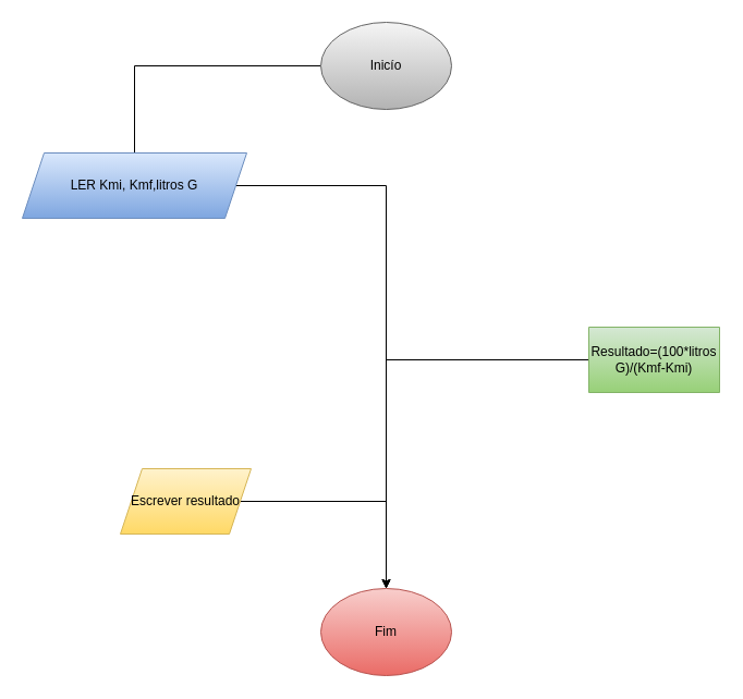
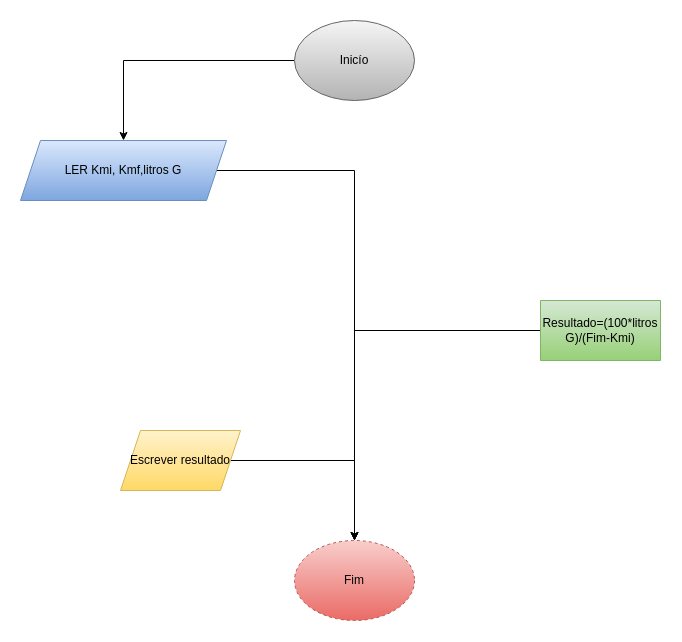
  <mxCell id="0" />
  <mxCell id="1" parent="0" />
- <mxCell id="2" value="" style="edgeStyle=orthogonalEdgeStyle;rounded=0;orthogonalLoop=1;jettySize=auto;html=1;endArrow=none;" edge="1" parent="1" source="3" target="6"><mxGeometry relative="1" as="geometry" /></mxCell>
+ <mxCell id="2" value="" style="edgeStyle=orthogonalEdgeStyle;rounded=0;orthogonalLoop=1;jettySize=auto;html=1;" edge="1" parent="1" source="3" target="6"><mxGeometry relative="1" as="geometry" /></mxCell>
  <mxCell id="3" value="Inicío" style="ellipse;whiteSpace=wrap;html=1;fillColor=#f5f5f5;strokeColor=#666666;gradientColor=#b3b3b3;" vertex="1" parent="1"><mxGeometry x="294" y="20" width="120" height="80" as="geometry" /></mxCell>
- <mxCell id="4" value="Fim" style="ellipse;whiteSpace=wrap;html=1;fillColor=#f8cecc;gradientColor=#ea6b66;strokeColor=#b85450;" vertex="1" parent="1"><mxGeometry x="294" y="540" width="120" height="80" as="geometry" /></mxCell>
+ <mxCell id="4" value="Fim" style="ellipse;whiteSpace=wrap;html=1;fillColor=#f8cecc;gradientColor=#ea6b66;strokeColor=#b85450;dashed=1;" vertex="1" parent="1"><mxGeometry x="294" y="540" width="120" height="80" as="geometry" /></mxCell>
  <mxCell id="5" value="" style="edgeStyle=orthogonalEdgeStyle;rounded=0;orthogonalLoop=1;jettySize=auto;html=1;" edge="1" parent="1" source="6" target="4"><mxGeometry relative="1" as="geometry" /></mxCell>
  <mxCell id="6" value="LER Kmi, Kmf,litros G" style="shape=parallelogram;perimeter=parallelogramPerimeter;whiteSpace=wrap;html=1;fixedSize=1;fillColor=#dae8fc;strokeColor=#6c8ebf;gradientColor=#7ea6e0;" vertex="1" parent="1"><mxGeometry x="20" y="140" width="206" height="60" as="geometry" /></mxCell>
  <mxCell id="7" value="" style="edgeStyle=orthogonalEdgeStyle;rounded=0;orthogonalLoop=1;jettySize=auto;html=1;" edge="1" parent="1" source="8" target="4"><mxGeometry relative="1" as="geometry" /></mxCell>
- <mxCell id="8" value="Resultado=(100*litros G)/(Kmf-Kmi)" style="shape=parallelogram;perimeter=parallelogramPerimeter;whiteSpace=wrap;html=1;fixedSize=1;size=-4;fillColor=#d5e8d4;strokeColor=#82b366;gradientColor=#97d077;" vertex="1" parent="1"><mxGeometry x="540" y="300" width="120" height="60" as="geometry" /></mxCell>
+ <mxCell id="8" value="Resultado=(100*litros G)/(Fim-Kmi)" style="shape=parallelogram;perimeter=parallelogramPerimeter;whiteSpace=wrap;html=1;fixedSize=1;size=-4;fillColor=#d5e8d4;strokeColor=#82b366;gradientColor=#97d077;" vertex="1" parent="1"><mxGeometry x="540" y="300" width="120" height="60" as="geometry" /></mxCell>
  <mxCell id="9" value="" style="edgeStyle=orthogonalEdgeStyle;rounded=0;orthogonalLoop=1;jettySize=auto;html=1;" edge="1" parent="1" source="10" target="4"><mxGeometry relative="1" as="geometry" /></mxCell>
- <mxCell id="10" value="Escrever resultado" style="shape=parallelogram;perimeter=parallelogramPerimeter;whiteSpace=wrap;html=1;fixedSize=1;fillColor=#fff2cc;strokeColor=#d6b656;gradientColor=#ffd966;" vertex="1" parent="1"><mxGeometry x="110" y="430" width="120" height="60" as="geometry" /></mxCell>
+ <mxCell id="10" value="Escrever resultado" style="shape=parallelogram;perimeter=parallelogramPerimeter;whiteSpace=wrap;html=1;fixedSize=1;fillColor=#fff2cc;strokeColor=#d6b656;gradientColor=#ffd966;" vertex="1" parent="1"><mxGeometry x="120" y="430" width="120" height="60" as="geometry" /></mxCell>
